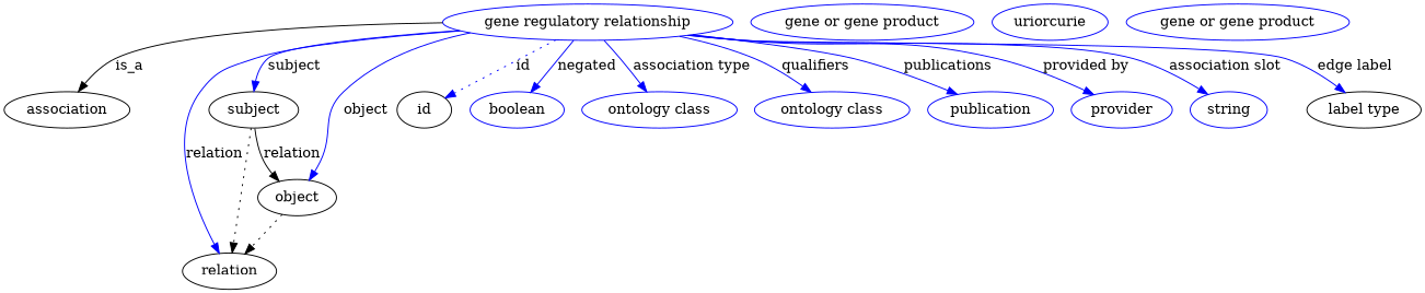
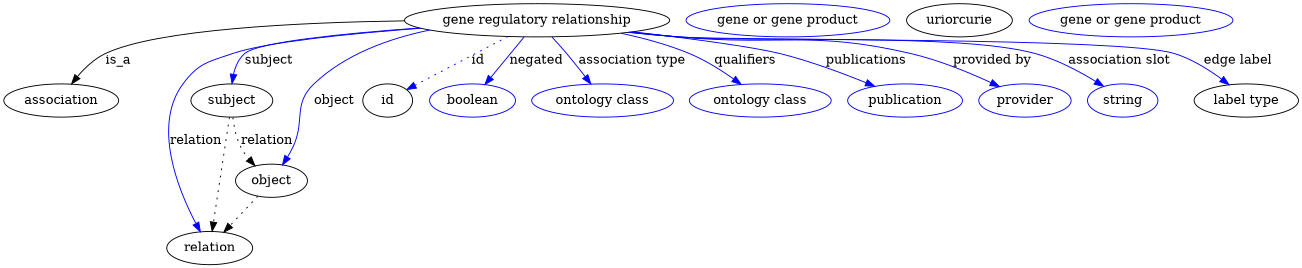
  digraph {
    node [color=blue]
    edge [color=blue style=solid]
-   n1 [height=0.5 label="gene regulatory relationship" width=3.0365]
+   n1 [height=0.5 label="gene regulatory relationship" width=3.0365 color=""]
    association [height=0.5 width=1.3723 color=""]
    subject [height=0.5 width=0.97656 color=""]
    relation [height=0.5 width=1.031 color=""]
    object [height=0.5 width=0.88096 color=""]
    id [height=0.5 width=0.75 color=""]
    n7 [height=0.5 label=boolean width=1.0584]
    n8 [height=0.5 label="ontology class" width=1.6931]
    n9 [height=0.5 label="ontology class" width=1.6931]
    n10 [height=0.5 label=publication width=1.3859]
    n11 [height=0.5 label=provider width=1.1129]
    n12 [height=0.5 label=string width=0.8403]
    n13 [color=black height=0.5 label="label type" width=1.2425]
    n14 [height=0.5 label="gene or gene product" width=2.3474]
-   n15 [height=0.5 label=uriorcurie width=1.2492]
+   n15 [color=black height=0.5 label=uriorcurie width=1.2492]
    n16 [height=0.5 label="gene or gene product" width=2.3474]
    n1 -> association [label=is_a color="" style=""]
    n1 -> subject [label=subject]
    n1 -> relation [label=relation]
    n1 -> object [label=object]
    n1 -> id [label=id style=dotted]
    n1 -> n7 [label=negated]
    n1 -> n8 [label="association type"]
    n1 -> n9 [label=qualifiers]
    n1 -> n10 [label=publications]
    n1 -> n11 [label="provided by"]
    n1 -> n12 [label="association slot"]
    n1 -> n13 [label="edge label"]
    subject -> relation [style=dotted color=""]
-   subject -> object [label=relation color="" style=""]
+   subject -> object [label=relation style=dotted color=""]
    object -> relation [style=dotted color=""]
  }
